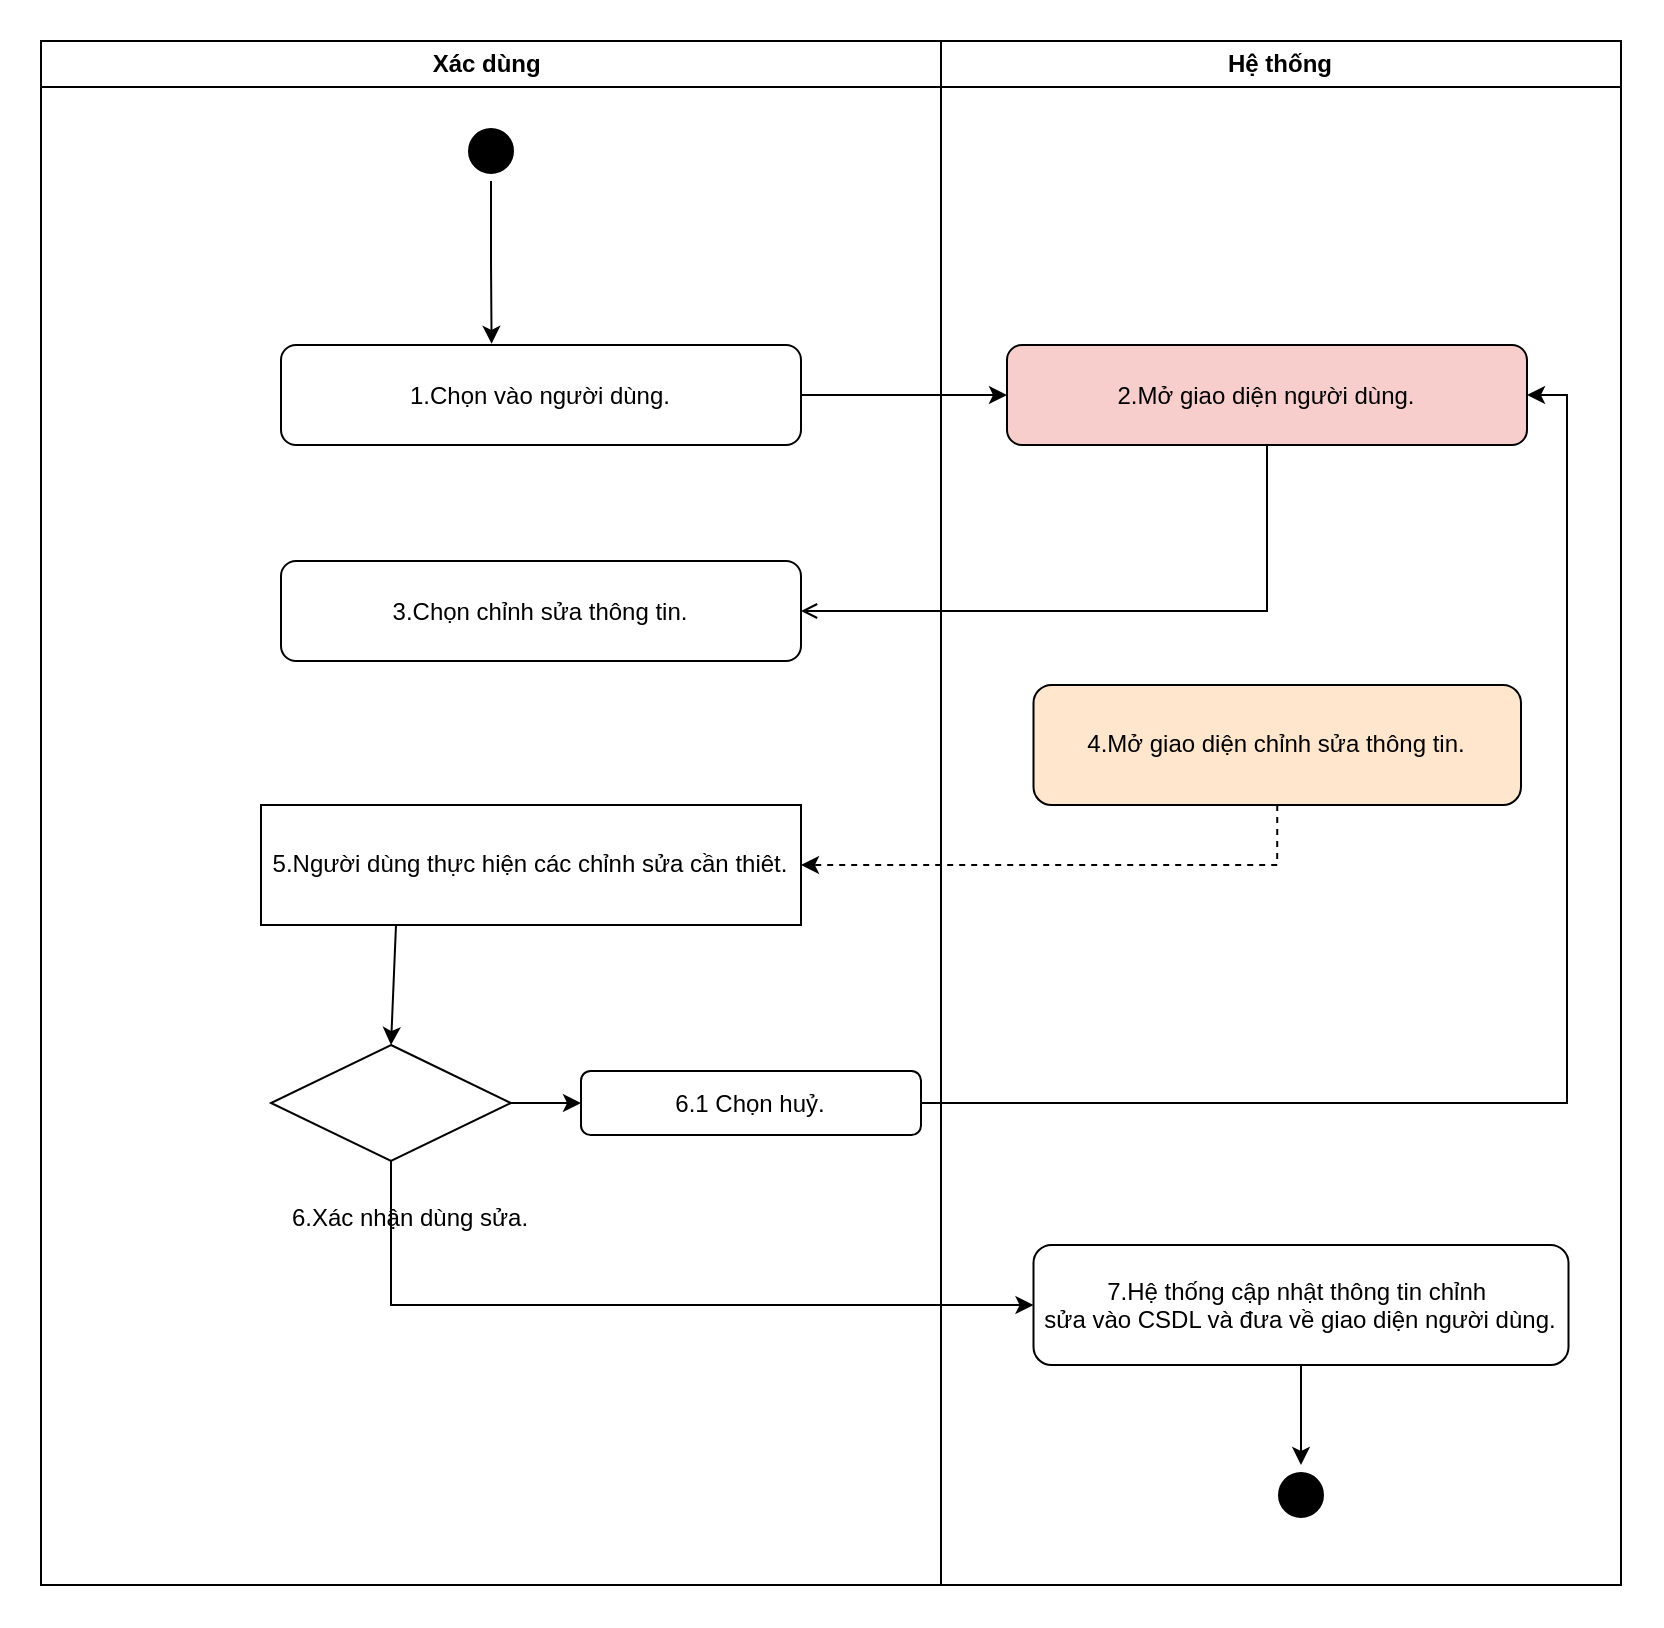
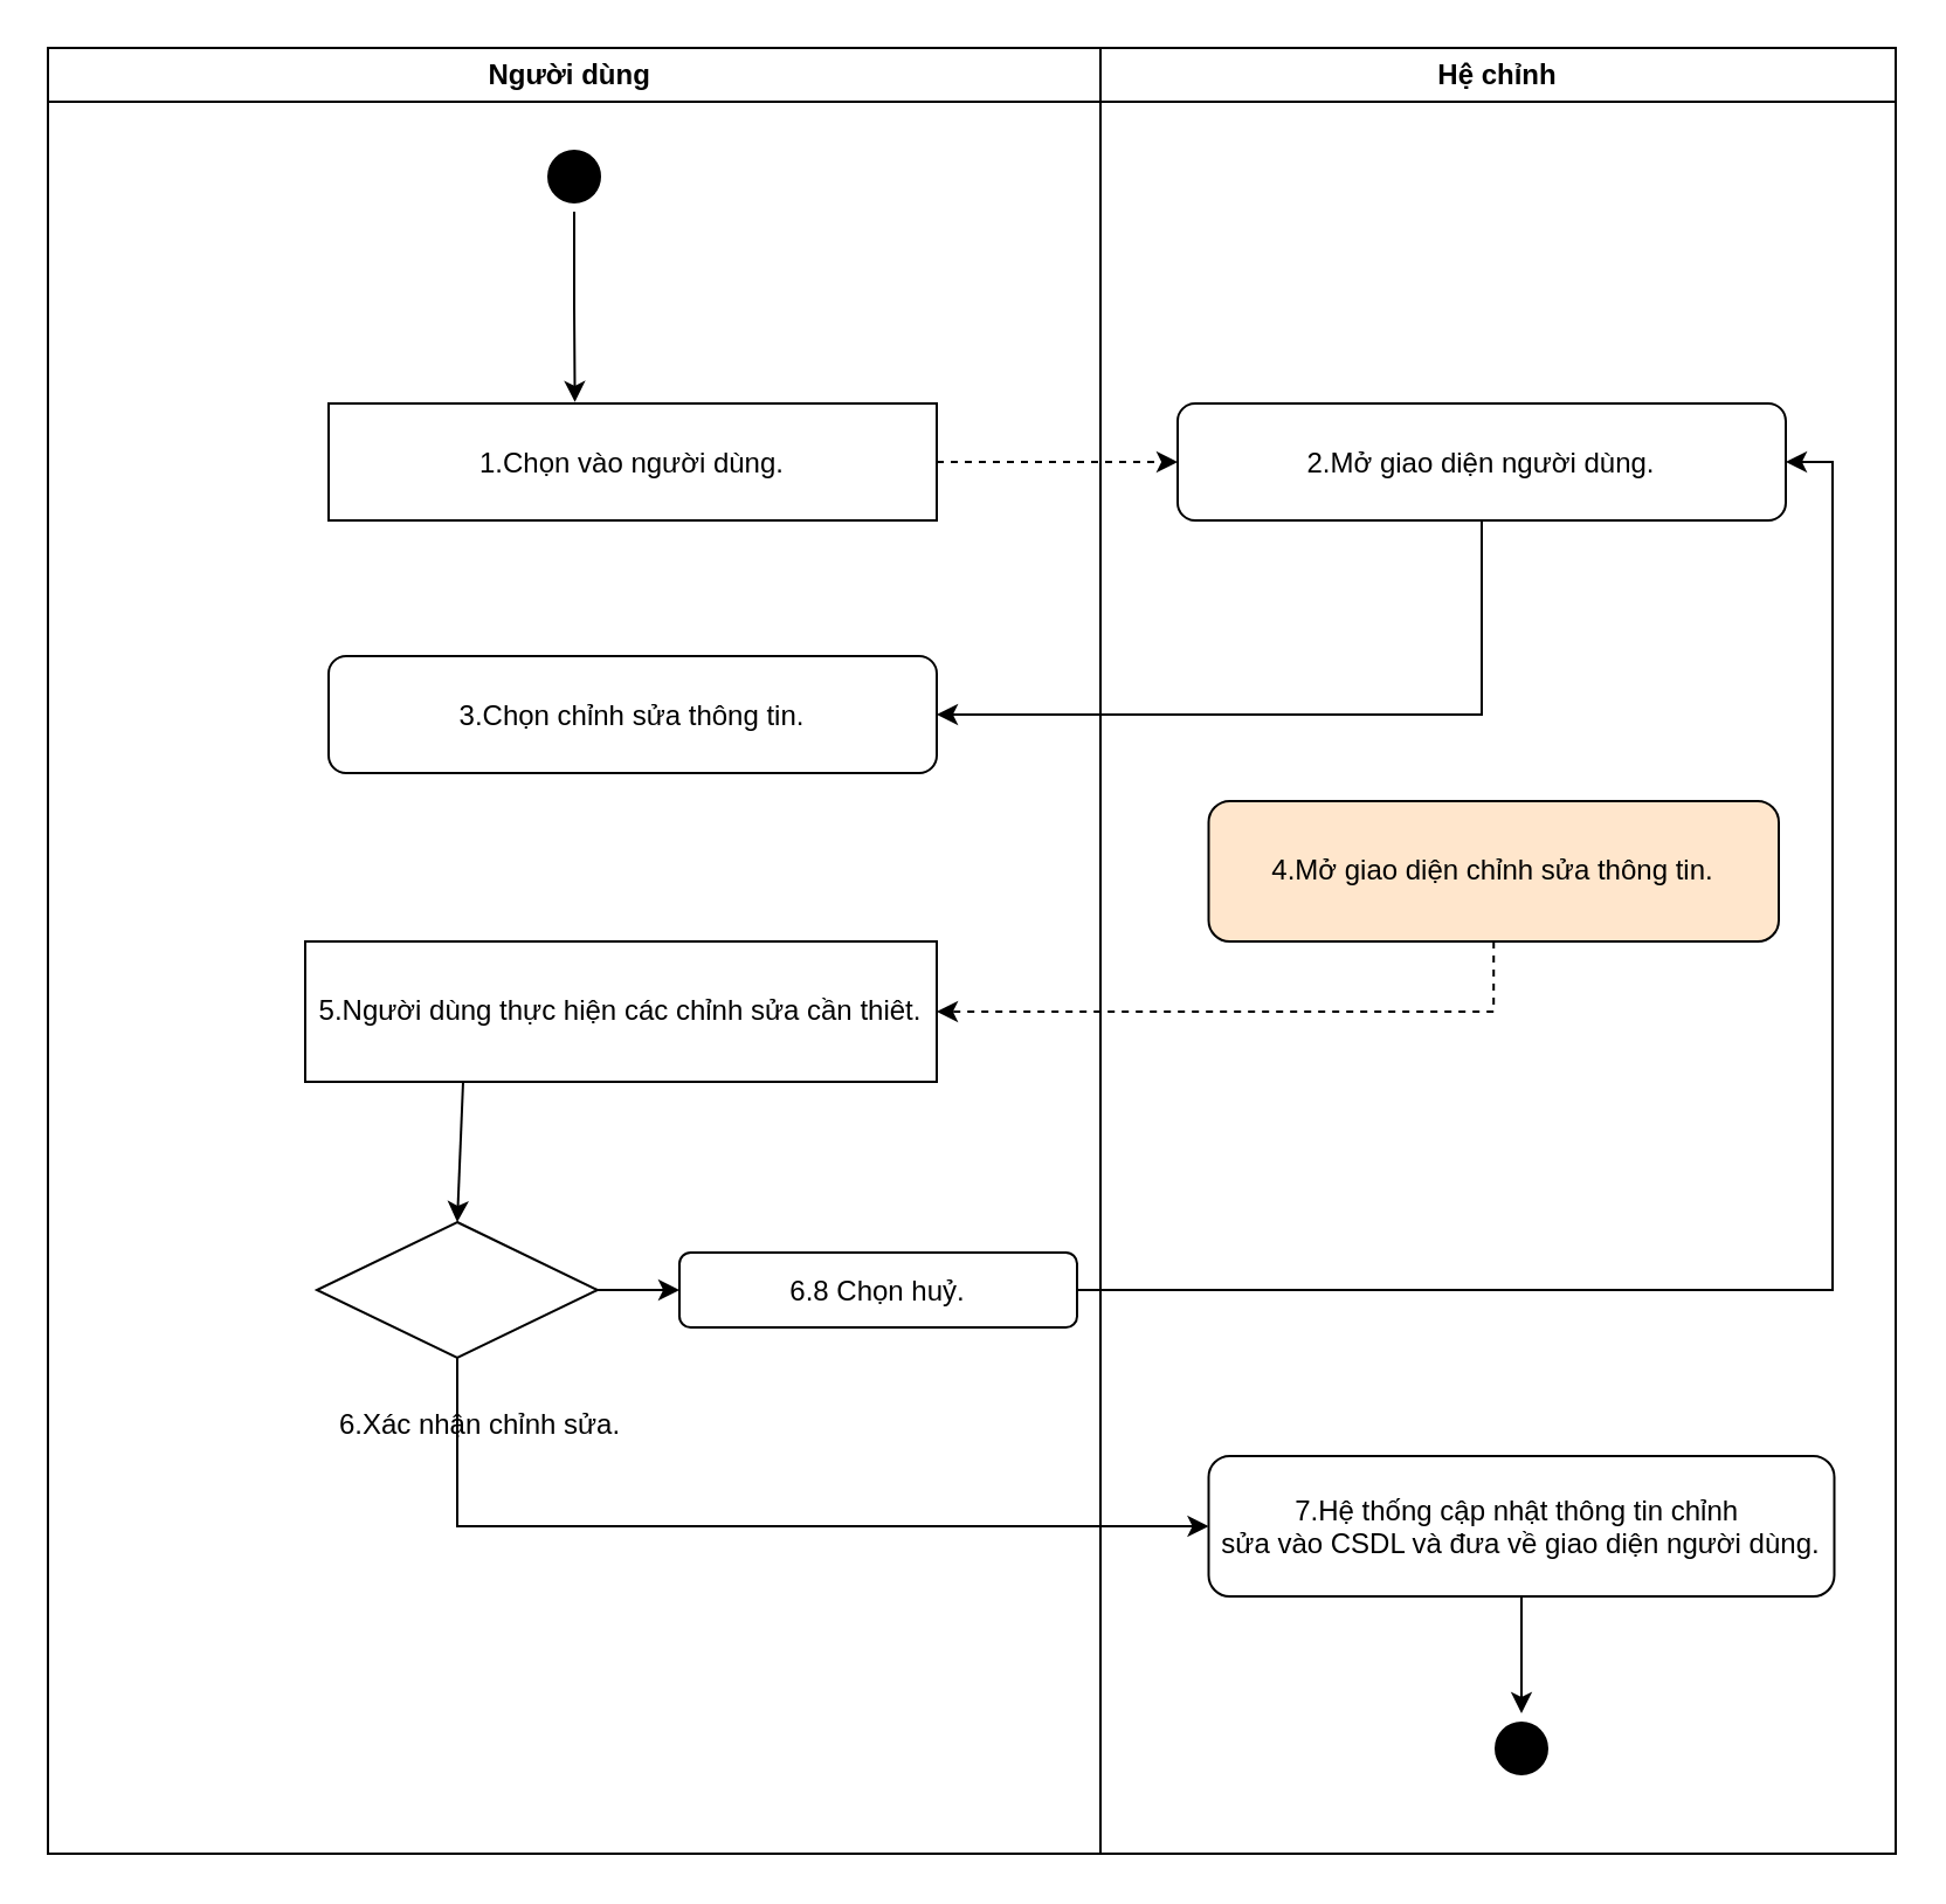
  <mxCell id="0" />
  <mxCell id="1" parent="0" />
- <mxCell id="2" value="Xác dùng " style="swimlane;whiteSpace=wrap" parent="1" vertex="1"><mxGeometry x="20" y="20" width="450" height="772" as="geometry" /></mxCell>
+ <mxCell id="2" value="Người dùng " style="swimlane;whiteSpace=wrap" parent="1" vertex="1"><mxGeometry x="20" y="20" width="450" height="772" as="geometry" /></mxCell>
  <mxCell id="3" value="" style="ellipse;shape=startState;fillColor=#000000;strokeColor=#000000;" parent="2" vertex="1"><mxGeometry x="210" y="40" width="30" height="30" as="geometry" /></mxCell>
  <mxCell id="4" value="3.Chọn chỉnh sửa thông tin." style="rounded=1;" parent="2" vertex="1"><mxGeometry x="120" y="260" width="260" height="50" as="geometry" /></mxCell>
- <mxCell id="5" value="1.Chọn vào người dùng." style="rounded=1;" parent="2" vertex="1"><mxGeometry x="120" y="152" width="260" height="50" as="geometry" /></mxCell>
+ <mxCell id="5" value="1.Chọn vào người dùng." style="rounded=0;" parent="2" vertex="1"><mxGeometry x="120" y="152" width="260" height="50" as="geometry" /></mxCell>
  <mxCell id="6" style="edgeStyle=orthogonalEdgeStyle;rounded=0;orthogonalLoop=1;jettySize=auto;html=1;exitX=0.5;exitY=1;exitDx=0;exitDy=0;entryX=0.405;entryY=-0.012;entryDx=0;entryDy=0;entryPerimeter=0;" parent="2" source="3" target="5" edge="1"><mxGeometry relative="1" as="geometry" /></mxCell>
- <mxCell id="7" value="6.Xác nhận dùng sửa." style="text;html=1;align=center;verticalAlign=middle;whiteSpace=wrap;rounded=0;" parent="2" vertex="1"><mxGeometry x="120" y="572" width="130" height="33" as="geometry" /></mxCell>
+ <mxCell id="7" value="6.Xác nhận chỉnh sửa." style="text;html=1;align=center;verticalAlign=middle;whiteSpace=wrap;rounded=0;" parent="2" vertex="1"><mxGeometry x="120" y="572" width="130" height="33" as="geometry" /></mxCell>
  <mxCell id="8" value="" style="rhombus;whiteSpace=wrap;html=1;" parent="2" vertex="1"><mxGeometry x="115" y="502" width="120" height="58" as="geometry" /></mxCell>
  <mxCell id="9" value="5.Người dùng thực hiện các chỉnh sửa cần thiêt." style="whiteSpace=wrap;html=1;rounded=0;" vertex="1" parent="2"><mxGeometry x="110" y="382" width="270" height="60" as="geometry" /></mxCell>
- <mxCell id="10" value="6.1 Chọn huỷ." style="rounded=1;" parent="2" vertex="1"><mxGeometry x="270" y="515" width="170" height="32" as="geometry" /></mxCell>
+ <mxCell id="10" value="6.8 Chọn huỷ." style="rounded=1;" parent="2" vertex="1"><mxGeometry x="270" y="515" width="170" height="32" as="geometry" /></mxCell>
  <mxCell id="11" style="edgeStyle=orthogonalEdgeStyle;rounded=0;orthogonalLoop=1;jettySize=auto;html=1;exitX=1;exitY=0.5;exitDx=0;exitDy=0;entryX=0;entryY=0.5;entryDx=0;entryDy=0;" parent="2" source="8" target="10" edge="1"><mxGeometry relative="1" as="geometry" /></mxCell>
  <mxCell id="12" value="" style="endArrow=classic;html=1;rounded=0;exitX=0.25;exitY=1;exitDx=0;exitDy=0;entryX=0.5;entryY=0;entryDx=0;entryDy=0;" edge="1" parent="2" source="9" target="8"><mxGeometry width="50" height="50" relative="1" as="geometry"><mxPoint x="390" y="462" as="sourcePoint" /><mxPoint x="440" y="412" as="targetPoint" /></mxGeometry></mxCell>
- <mxCell id="13" value="Hệ thống" style="swimlane;whiteSpace=wrap" parent="1" vertex="1"><mxGeometry x="470" y="20" width="340" height="772" as="geometry" /></mxCell>
+ <mxCell id="13" value="Hệ chỉnh" style="swimlane;whiteSpace=wrap" parent="1" vertex="1"><mxGeometry x="470" y="20" width="340" height="772" as="geometry" /></mxCell>
  <mxCell id="14" value="7.Hệ thống cập nhật thông tin chỉnh &#10;sửa vào CSDL và đưa về giao diện người dùng." style="rounded=1;" parent="13" vertex="1"><mxGeometry x="46.25" y="602" width="267.5" height="60" as="geometry" /></mxCell>
- <mxCell id="15" value="2.Mở giao diện người dùng." style="rounded=1;fillColor=#f8cecc;" parent="13" vertex="1"><mxGeometry x="33" y="152" width="260" height="50" as="geometry" /></mxCell>
+ <mxCell id="15" value="2.Mở giao diện người dùng." style="rounded=1;" parent="13" vertex="1"><mxGeometry x="33" y="152" width="260" height="50" as="geometry" /></mxCell>
  <mxCell id="16" value="" style="edgeStyle=orthogonalEdgeStyle;rounded=0;orthogonalLoop=1;jettySize=auto;html=1;exitX=0.5;exitY=1;exitDx=0;exitDy=0;" parent="13" source="14" target="17" edge="1"><mxGeometry relative="1" as="geometry"><mxPoint x="620" y="790" as="sourcePoint" /><mxPoint x="621" y="960" as="targetPoint" /></mxGeometry></mxCell>
  <mxCell id="17" value="" style="ellipse;shape=startState;fillColor=#000000;strokeColor=#000000;" parent="13" vertex="1"><mxGeometry x="165" y="712" width="30" height="30" as="geometry" /></mxCell>
  <mxCell id="18" value="4.Mở giao diện chỉnh sửa thông tin." style="rounded=1;whiteSpace=wrap;html=1;fillColor=#ffe6cc;" vertex="1" parent="13"><mxGeometry x="46.25" y="322" width="243.75" height="60" as="geometry" /></mxCell>
- <mxCell id="19" style="edgeStyle=orthogonalEdgeStyle;rounded=0;orthogonalLoop=1;jettySize=auto;html=1;exitX=1;exitY=0.5;exitDx=0;exitDy=0;entryX=0;entryY=0.5;entryDx=0;entryDy=0;" parent="1" source="5" target="15" edge="1"><mxGeometry relative="1" as="geometry" /></mxCell>
- <mxCell id="20" style="edgeStyle=orthogonalEdgeStyle;rounded=0;orthogonalLoop=1;jettySize=auto;html=1;exitX=0.5;exitY=1;exitDx=0;exitDy=0;entryX=1;entryY=0.5;entryDx=0;entryDy=0;endArrow=open;" parent="1" source="15" target="4" edge="1"><mxGeometry relative="1" as="geometry" /></mxCell>
+ <mxCell id="19" style="edgeStyle=orthogonalEdgeStyle;rounded=0;orthogonalLoop=1;jettySize=auto;html=1;exitX=1;exitY=0.5;exitDx=0;exitDy=0;entryX=0;entryY=0.5;entryDx=0;entryDy=0;dashed=1;" parent="1" source="5" target="15" edge="1"><mxGeometry relative="1" as="geometry" /></mxCell>
+ <mxCell id="20" style="edgeStyle=orthogonalEdgeStyle;rounded=0;orthogonalLoop=1;jettySize=auto;html=1;exitX=0.5;exitY=1;exitDx=0;exitDy=0;entryX=1;entryY=0.5;entryDx=0;entryDy=0;" parent="1" source="15" target="4" edge="1"><mxGeometry relative="1" as="geometry" /></mxCell>
  <mxCell id="21" style="edgeStyle=orthogonalEdgeStyle;rounded=0;orthogonalLoop=1;jettySize=auto;html=1;exitX=0.5;exitY=1;exitDx=0;exitDy=0;dashed=1;" edge="1" parent="1" source="18" target="9"><mxGeometry relative="1" as="geometry"><mxPoint x="280" y="472" as="targetPoint" /></mxGeometry></mxCell>
  <mxCell id="22" style="edgeStyle=orthogonalEdgeStyle;rounded=0;orthogonalLoop=1;jettySize=auto;html=1;exitX=1;exitY=0.5;exitDx=0;exitDy=0;entryX=1;entryY=0.5;entryDx=0;entryDy=0;" edge="1" parent="1" source="10" target="15"><mxGeometry relative="1" as="geometry"><mxPoint x="480" y="551" as="sourcePoint" /></mxGeometry></mxCell>
  <mxCell id="23" style="edgeStyle=orthogonalEdgeStyle;rounded=0;orthogonalLoop=1;jettySize=auto;html=1;exitX=0.5;exitY=1;exitDx=0;exitDy=0;entryX=0;entryY=0.5;entryDx=0;entryDy=0;" edge="1" parent="1" source="8" target="14"><mxGeometry relative="1" as="geometry" /></mxCell>
